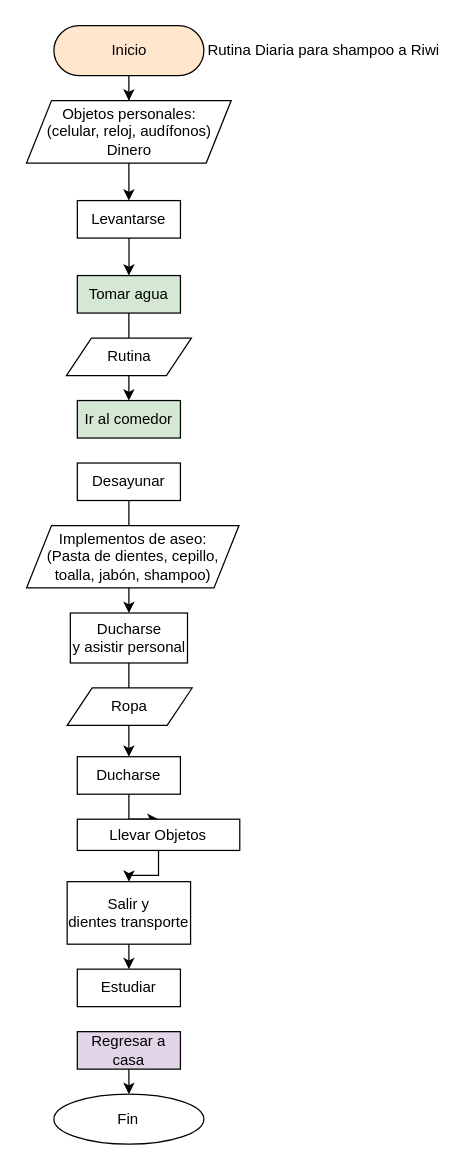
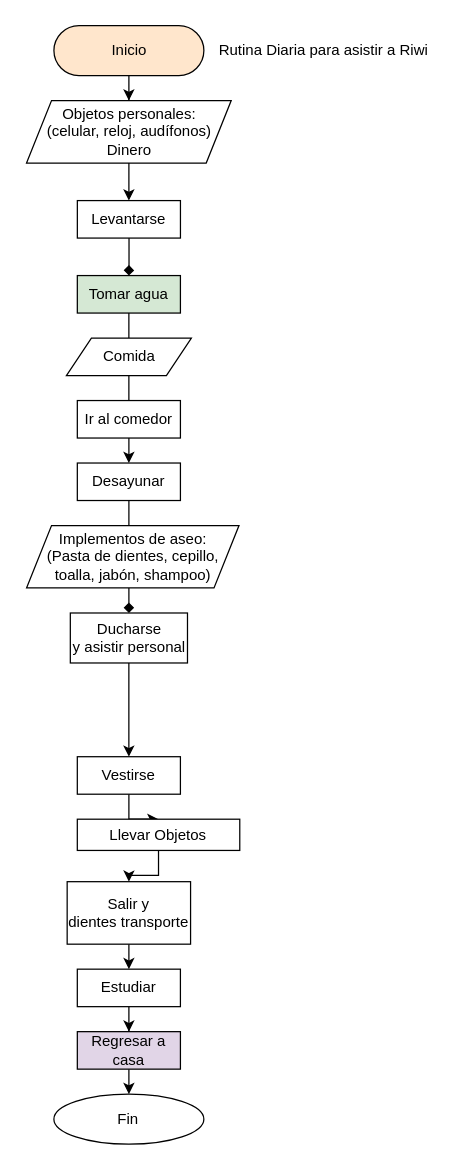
  <mxCell id="0" />
  <mxCell id="1" parent="0" />
  <mxCell id="2" style="edgeStyle=orthogonalEdgeStyle;rounded=0;orthogonalLoop=1;jettySize=auto;html=1;entryX=0.5;entryY=0;entryDx=0;entryDy=0;" edge="1" parent="1" source="3" target="6"><mxGeometry relative="1" as="geometry" /></mxCell>
  <mxCell id="3" value="Inicio" style="rounded=1;whiteSpace=wrap;html=1;fontSize=12;glass=0;strokeWidth=1;shadow=0;arcSize=50;fillColor=#ffe6cc;" parent="1" vertex="1"><mxGeometry x="42.5" width="120" height="40" as="geometry" y="20" /></mxCell>
  <mxCell id="4" value="Fin" style="ellipse;whiteSpace=wrap;html=1;fontSize=12;glass=0;strokeWidth=1;shadow=0;arcSize=50;" parent="1" vertex="1"><mxGeometry x="42.48" y="875" width="120" height="40" as="geometry" /></mxCell>
  <mxCell id="5" style="edgeStyle=orthogonalEdgeStyle;rounded=0;orthogonalLoop=1;jettySize=auto;html=1;entryX=0.5;entryY=0;entryDx=0;entryDy=0;" edge="1" parent="1" source="6" target="8"><mxGeometry relative="1" as="geometry" /></mxCell>
  <mxCell id="6" value="&lt;div&gt;Objetos personales:&lt;/div&gt;&lt;div&gt;(celular, reloj, audífonos)&lt;/div&gt;&lt;div&gt;Dinero&lt;/div&gt;" style="shape=parallelogram;perimeter=parallelogramPerimeter;whiteSpace=wrap;html=1;fixedSize=1;rounded=0;" vertex="1" parent="1"><mxGeometry x="20.6" y="80" width="163.77" height="50" as="geometry" /></mxCell>
- <mxCell id="7" style="edgeStyle=orthogonalEdgeStyle;rounded=0;orthogonalLoop=1;jettySize=auto;html=1;entryX=0.5;entryY=0;entryDx=0;entryDy=0;" edge="1" parent="1" source="8" target="25"><mxGeometry relative="1" as="geometry" /></mxCell>
+ <mxCell id="7" style="edgeStyle=orthogonalEdgeStyle;rounded=0;orthogonalLoop=1;jettySize=auto;html=1;entryX=0.5;entryY=0;entryDx=0;entryDy=0;endArrow=diamond;" edge="1" parent="1" source="8" target="25"><mxGeometry relative="1" as="geometry" /></mxCell>
  <mxCell id="8" value="Levantarse" style="whiteSpace=wrap;html=1;" vertex="1" parent="1"><mxGeometry x="61.25" y="160" width="82.5" height="30" as="geometry" /></mxCell>
  <mxCell id="9" style="edgeStyle=orthogonalEdgeStyle;rounded=0;orthogonalLoop=1;jettySize=auto;html=1;entryX=0.5;entryY=0;entryDx=0;entryDy=0;" edge="1" parent="1" source="10" target="12"><mxGeometry relative="1" as="geometry" /></mxCell>
  <mxCell id="10" value="Ducharse&lt;br&gt;y asistir personal" style="whiteSpace=wrap;html=1;" vertex="1" parent="1"><mxGeometry x="55.63" y="490" width="93.75" height="40" as="geometry" /></mxCell>
  <mxCell id="11" style="edgeStyle=orthogonalEdgeStyle;rounded=0;orthogonalLoop=1;jettySize=auto;html=1;" edge="1" parent="1" source="12" target="14"><mxGeometry relative="1" as="geometry" /></mxCell>
- <mxCell id="12" value="Ducharse" style="whiteSpace=wrap;html=1;" vertex="1" parent="1"><mxGeometry x="61.22" y="605" width="82.5" height="30" as="geometry" /></mxCell>
+ <mxCell id="12" value="Vestirse" style="whiteSpace=wrap;html=1;" vertex="1" parent="1"><mxGeometry x="61.22" y="605" width="82.5" height="30" as="geometry" /></mxCell>
  <mxCell id="13" style="edgeStyle=orthogonalEdgeStyle;rounded=0;orthogonalLoop=1;jettySize=auto;html=1;entryX=0.5;entryY=0;entryDx=0;entryDy=0;" edge="1" parent="1" source="14" target="16"><mxGeometry relative="1" as="geometry" /></mxCell>
  <mxCell id="14" value="Llevar Objetos" style="whiteSpace=wrap;html=1;" vertex="1" parent="1"><mxGeometry x="61.22" y="655" width="130" height="25" as="geometry" /></mxCell>
  <mxCell id="15" style="edgeStyle=orthogonalEdgeStyle;rounded=0;orthogonalLoop=1;jettySize=auto;html=1;" edge="1" parent="1" source="16" target="20"><mxGeometry relative="1" as="geometry" /></mxCell>
  <mxCell id="16" value="&lt;div&gt;Salir y &lt;br&gt;&lt;/div&gt;&lt;div&gt;dientes transporte&lt;/div&gt;" style="whiteSpace=wrap;html=1;" vertex="1" parent="1"><mxGeometry x="53.1" y="705" width="98.75" height="50" as="geometry" /></mxCell>
- <mxCell id="17" style="edgeStyle=orthogonalEdgeStyle;rounded=0;orthogonalLoop=1;jettySize=auto;html=1;" edge="1" parent="1" source="18" target="10"><mxGeometry relative="1" as="geometry" /></mxCell>
+ <mxCell id="17" style="edgeStyle=orthogonalEdgeStyle;rounded=0;orthogonalLoop=1;jettySize=auto;html=1;endArrow=diamond;" edge="1" parent="1" source="18" target="10"><mxGeometry relative="1" as="geometry" /></mxCell>
  <mxCell id="18" value="Desayunar" style="whiteSpace=wrap;html=1;" vertex="1" parent="1"><mxGeometry x="61.23" y="370" width="82.5" height="30" as="geometry" /></mxCell>
+ <mxCell id="19" style="edgeStyle=orthogonalEdgeStyle;rounded=0;orthogonalLoop=1;jettySize=auto;html=1;" edge="1" parent="1" source="20" target="22"><mxGeometry relative="1" as="geometry" /></mxCell>
  <mxCell id="20" value="Estudiar" style="whiteSpace=wrap;html=1;" vertex="1" parent="1"><mxGeometry x="61.22" y="775" width="82.5" height="30" as="geometry" /></mxCell>
  <mxCell id="21" style="edgeStyle=orthogonalEdgeStyle;rounded=0;orthogonalLoop=1;jettySize=auto;html=1;" edge="1" parent="1" source="22" target="4"><mxGeometry relative="1" as="geometry" /></mxCell>
  <mxCell id="22" value="Regresar a casa" style="whiteSpace=wrap;html=1;fillColor=#e1d5e7;" vertex="1" parent="1"><mxGeometry x="61.23" y="825" width="82.5" height="30" as="geometry" /></mxCell>
- <mxCell id="23" value="Rutina Diaria para shampoo a Riwi" style="text;html=1;align=center;verticalAlign=middle;resizable=0;points=[];autosize=1;strokeColor=none;fillColor=none;" vertex="1" parent="1"><mxGeometry x="162.51" y="25" width="190" height="30" as="geometry" /></mxCell>
- <mxCell id="24" style="edgeStyle=orthogonalEdgeStyle;rounded=0;orthogonalLoop=1;jettySize=auto;html=1;" edge="1" parent="1" source="25" target="27"><mxGeometry relative="1" as="geometry" /></mxCell>
+ <mxCell id="23" value="Rutina Diaria para asistir a Riwi" style="text;html=1;align=center;verticalAlign=middle;resizable=0;points=[];autosize=1;strokeColor=none;fillColor=none;" vertex="1" parent="1"><mxGeometry x="162.51" y="25" width="190" height="30" as="geometry" /></mxCell>
+ <mxCell id="24" style="edgeStyle=orthogonalEdgeStyle;rounded=0;orthogonalLoop=1;jettySize=auto;html=1;endArrow=none;" edge="1" parent="1" source="25" target="27"><mxGeometry relative="1" as="geometry" /></mxCell>
  <mxCell id="25" value="Tomar agua" style="whiteSpace=wrap;html=1;fillColor=#d5e8d4;" vertex="1" parent="1"><mxGeometry x="61.23" y="220" width="82.5" height="30" as="geometry" /></mxCell>
- <mxCell id="27" value="Ir al comedor" style="whiteSpace=wrap;html=1;fillColor=#d5e8d4;" vertex="1" parent="1"><mxGeometry x="61.23" y="320" width="82.5" height="30" as="geometry" /></mxCell>
- <mxCell id="28" value="Ropa" style="shape=parallelogram;perimeter=parallelogramPerimeter;whiteSpace=wrap;html=1;fixedSize=1;" vertex="1" parent="1"><mxGeometry x="53.1" y="550" width="100" height="30" as="geometry" /></mxCell>
- <mxCell id="29" value="Rutina" style="shape=parallelogram;perimeter=parallelogramPerimeter;whiteSpace=wrap;html=1;fixedSize=1;" vertex="1" parent="1"><mxGeometry x="52.5" y="270" width="100" height="30" as="geometry" /></mxCell>
+ <mxCell id="26" style="edgeStyle=orthogonalEdgeStyle;rounded=0;orthogonalLoop=1;jettySize=auto;html=1;entryX=0.5;entryY=0;entryDx=0;entryDy=0;" edge="1" parent="1" source="27" target="18"><mxGeometry relative="1" as="geometry" /></mxCell>
+ <mxCell id="27" value="Ir al comedor" style="whiteSpace=wrap;html=1;" vertex="1" parent="1"><mxGeometry x="61.23" y="320" width="82.5" height="30" as="geometry" /></mxCell>
+ <mxCell id="29" value="Comida" style="shape=parallelogram;perimeter=parallelogramPerimeter;whiteSpace=wrap;html=1;fixedSize=1;" vertex="1" parent="1"><mxGeometry x="52.5" y="270" width="100" height="30" as="geometry" /></mxCell>
  <mxCell id="30" value="&lt;div&gt;Implementos de aseo:&lt;/div&gt;&lt;div&gt;(Pasta de dientes, cepillo, toalla, jabón, shampoo)&lt;/div&gt;" style="shape=parallelogram;perimeter=parallelogramPerimeter;whiteSpace=wrap;html=1;fixedSize=1;" vertex="1" parent="1"><mxGeometry x="20.6" y="420" width="170" height="50" as="geometry" /></mxCell>
